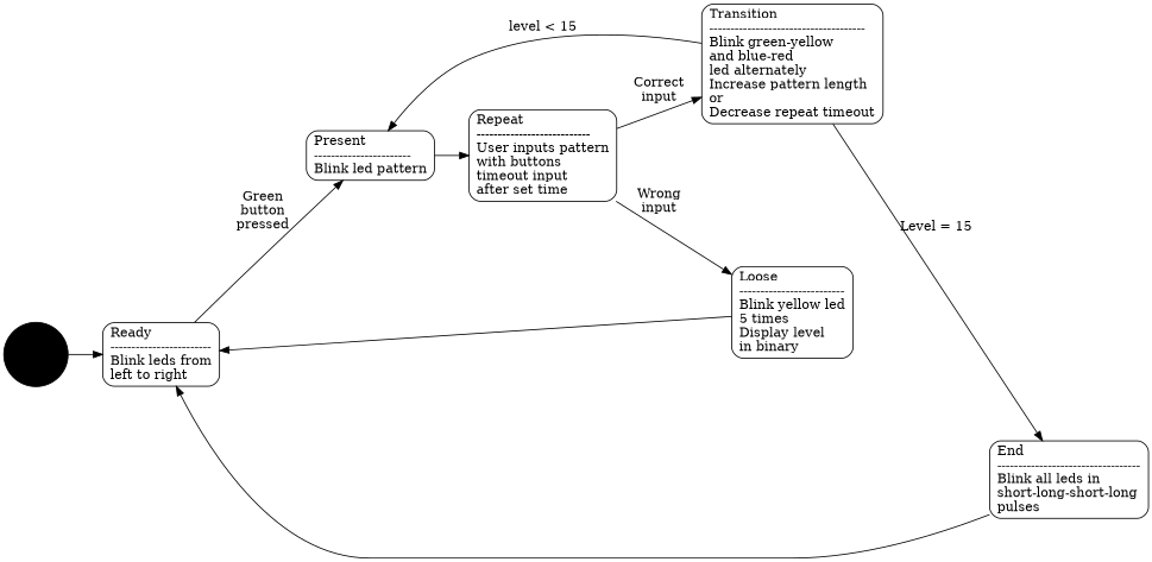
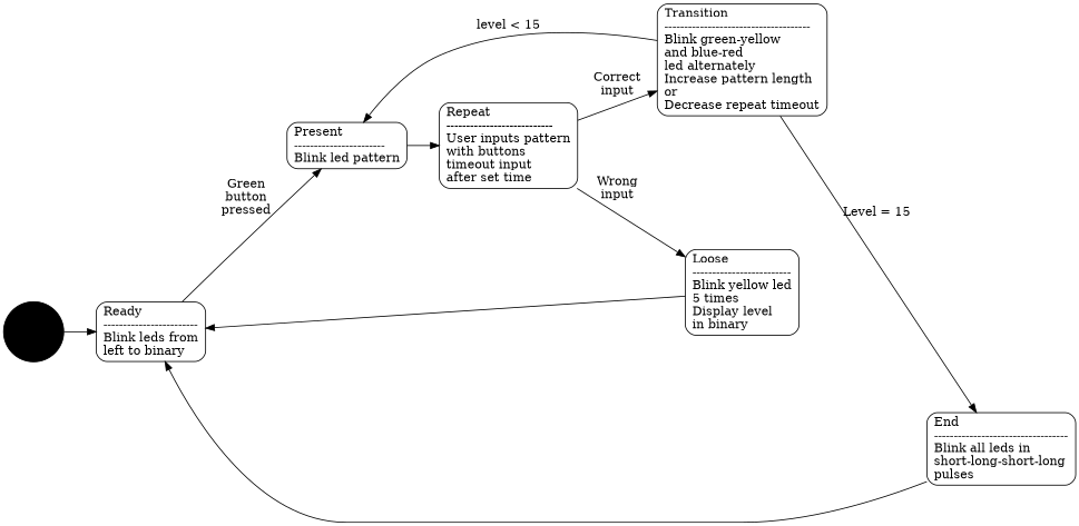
  digraph {
    nodesep=1.5
    rankdir=LR
    node [shape=record style=rounded]
    Start [color=black shape=circle style=filled]
-   n2 [label="Ready\l------------------------\nBlink leds from\lleft to right\l"]
+   n2 [label="Ready\l------------------------\nBlink leds from\lleft to binary\l"]
    n3 [label="Present\l-----------------------\lBlink led pattern\l"]
    n4 [label="Repeat\l---------------------------\lUser inputs pattern\lwith buttons\ltimeout input\lafter set time\l"]
    n5 [label="Loose\l-------------------------\lBlink yellow led\l5 times\lDisplay level\lin binary\l"]
    n6 [label="Transition\l-------------------------------------\lBlink green-yellow\land blue-red\lled alternately\lIncrease pattern length\lor\lDecrease repeat timeout\l"]
    n7 [label="End\l----------------------------------\lBlink all leds in\lshort-long-short-long\lpulses\l"]
    Start -> n2
    n2 -> n3 [label="Green\nbutton\npressed"]
    n3 -> n4
    n4 -> n5 [label="Wrong\ninput"]
    n4 -> n6 [label="Correct\ninput"]
    n5 -> n2
    n6 -> n3 [label="level < 15"]
    n6 -> n7 [label="Level = 15"]
    n7 -> n2
  }
